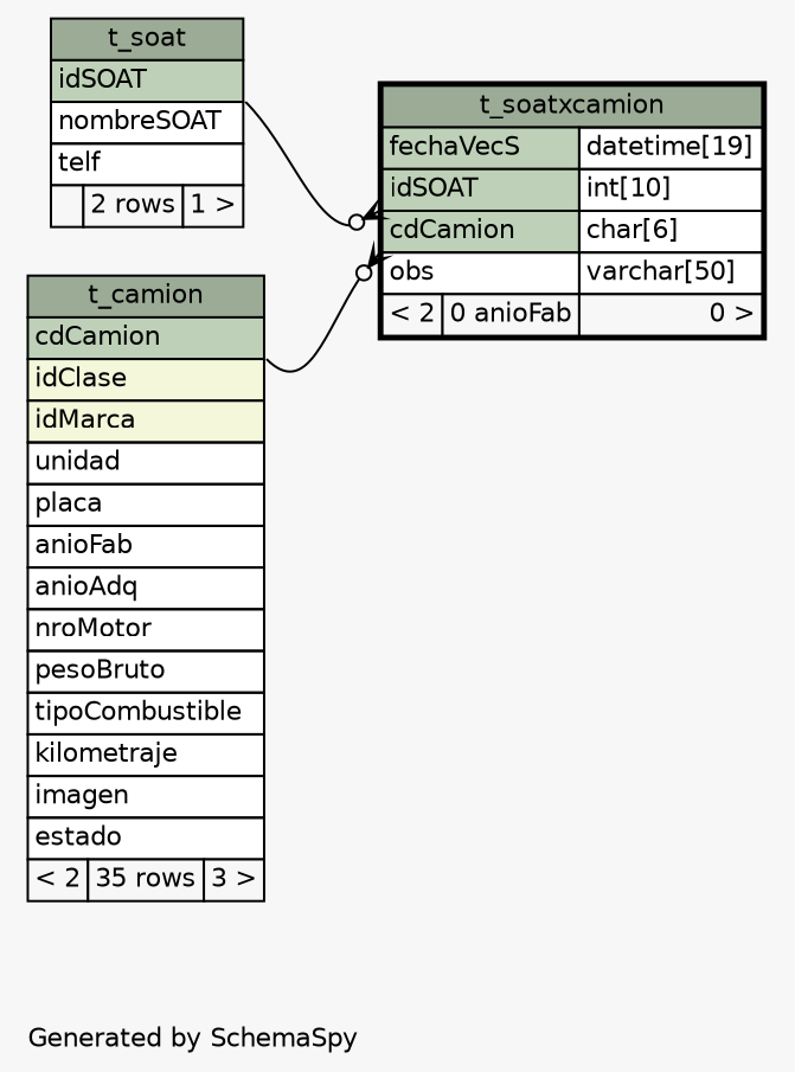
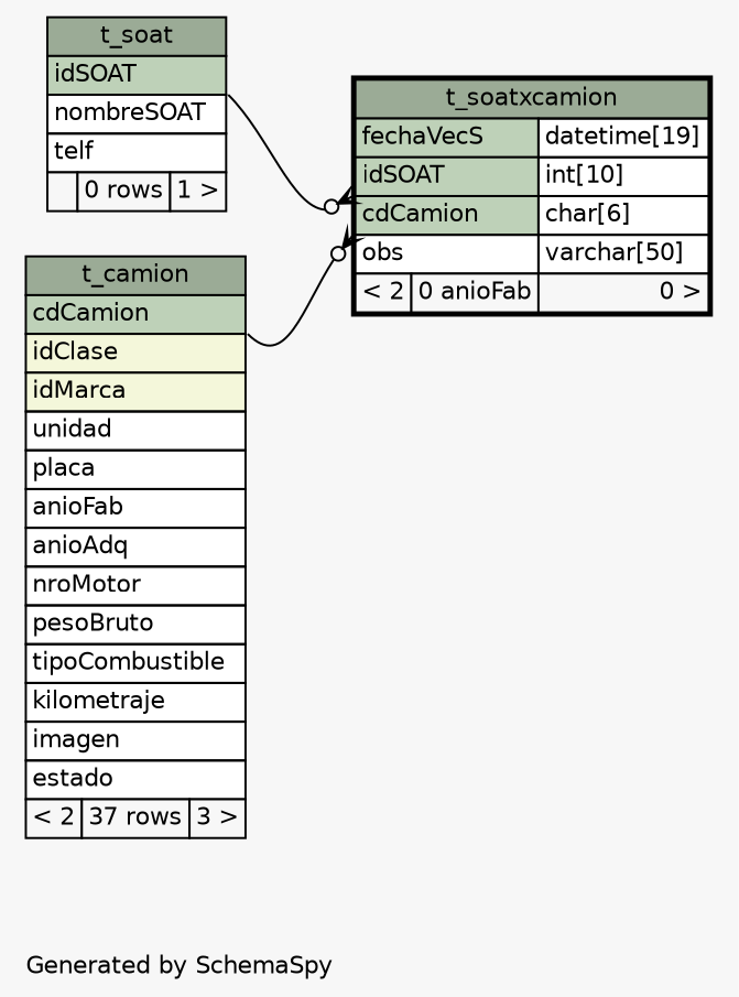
  digraph {
    bgcolor="#f7f7f7"
    fontname=Helvetica
    fontsize=11
    label="\nGenerated by SchemaSpy"
    labeljust=l
    nodesep=0.18
    rankdir=RL
    ranksep=0.46
    node [fontname=Helvetica fontsize=11 shape=plaintext]
    edge [arrowhead=none arrowsize=0.8 arrowtail=crowodot dir=back]
    n1 [label=<     <TABLE BORDER="2" CELLBORDER="1" CELLSPACING="0" BGCOLOR="#ffffff">       <TR><TD COLSPAN="3" BGCOLOR="#9bab96" ALIGN="CENTER">t_soatxcamion</TD></TR>       <TR><TD PORT="fechaVecS" COLSPAN="2" BGCOLOR="#bed1b8" ALIGN="LEFT">fechaVecS</TD><TD PORT="fechaVecS.type" ALIGN="LEFT">datetime[19]</TD></TR>       <TR><TD PORT="idSOAT" COLSPAN="2" BGCOLOR="#bed1b8" ALIGN="LEFT">idSOAT</TD><TD PORT="idSOAT.type" ALIGN="LEFT">int[10]</TD></TR>       <TR><TD PORT="cdCamion" COLSPAN="2" BGCOLOR="#bed1b8" ALIGN="LEFT">cdCamion</TD><TD PORT="cdCamion.type" ALIGN="LEFT">char[6]</TD></TR>       <TR><TD PORT="obs" COLSPAN="2" ALIGN="LEFT">obs</TD><TD PORT="obs.type" ALIGN="LEFT">varchar[50]</TD></TR>       <TR><TD ALIGN="LEFT" BGCOLOR="#f7f7f7">&lt; 2</TD><TD ALIGN="RIGHT" BGCOLOR="#f7f7f7">0 anioFab</TD><TD ALIGN="RIGHT" BGCOLOR="#f7f7f7">0 &gt;</TD></TR>     </TABLE>>]
-   n2 [label=<     <TABLE BORDER="0" CELLBORDER="1" CELLSPACING="0" BGCOLOR="#ffffff">       <TR><TD COLSPAN="3" BGCOLOR="#9bab96" ALIGN="CENTER">t_camion</TD></TR>       <TR><TD PORT="cdCamion" COLSPAN="3" BGCOLOR="#bed1b8" ALIGN="LEFT">cdCamion</TD></TR>       <TR><TD PORT="idClase" COLSPAN="3" BGCOLOR="#f4f7da" ALIGN="LEFT">idClase</TD></TR>       <TR><TD PORT="idMarca" COLSPAN="3" BGCOLOR="#f4f7da" ALIGN="LEFT">idMarca</TD></TR>       <TR><TD PORT="unidad" COLSPAN="3" ALIGN="LEFT">unidad</TD></TR>       <TR><TD PORT="placa" COLSPAN="3" ALIGN="LEFT">placa</TD></TR>       <TR><TD PORT="anioFab" COLSPAN="3" ALIGN="LEFT">anioFab</TD></TR>       <TR><TD PORT="anioAdq" COLSPAN="3" ALIGN="LEFT">anioAdq</TD></TR>       <TR><TD PORT="nroMotor" COLSPAN="3" ALIGN="LEFT">nroMotor</TD></TR>       <TR><TD PORT="pesoBruto" COLSPAN="3" ALIGN="LEFT">pesoBruto</TD></TR>       <TR><TD PORT="tipoCombustible" COLSPAN="3" ALIGN="LEFT">tipoCombustible</TD></TR>       <TR><TD PORT="kilometraje" COLSPAN="3" ALIGN="LEFT">kilometraje</TD></TR>       <TR><TD PORT="imagen" COLSPAN="3" ALIGN="LEFT">imagen</TD></TR>       <TR><TD PORT="estado" COLSPAN="3" ALIGN="LEFT">estado</TD></TR>       <TR><TD ALIGN="LEFT" BGCOLOR="#f7f7f7">&lt; 2</TD><TD ALIGN="RIGHT" BGCOLOR="#f7f7f7">35 rows</TD><TD ALIGN="RIGHT" BGCOLOR="#f7f7f7">3 &gt;</TD></TR>     </TABLE>>]
-   n3 [label=<     <TABLE BORDER="0" CELLBORDER="1" CELLSPACING="0" BGCOLOR="#ffffff">       <TR><TD COLSPAN="3" BGCOLOR="#9bab96" ALIGN="CENTER">t_soat</TD></TR>       <TR><TD PORT="idSOAT" COLSPAN="3" BGCOLOR="#bed1b8" ALIGN="LEFT">idSOAT</TD></TR>       <TR><TD PORT="nombreSOAT" COLSPAN="3" ALIGN="LEFT">nombreSOAT</TD></TR>       <TR><TD PORT="telf" COLSPAN="3" ALIGN="LEFT">telf</TD></TR>       <TR><TD ALIGN="LEFT" BGCOLOR="#f7f7f7">  </TD><TD ALIGN="RIGHT" BGCOLOR="#f7f7f7">2 rows</TD><TD ALIGN="RIGHT" BGCOLOR="#f7f7f7">1 &gt;</TD></TR>     </TABLE>>]
+   n2 [label=<     <TABLE BORDER="0" CELLBORDER="1" CELLSPACING="0" BGCOLOR="#ffffff">       <TR><TD COLSPAN="3" BGCOLOR="#9bab96" ALIGN="CENTER">t_camion</TD></TR>       <TR><TD PORT="cdCamion" COLSPAN="3" BGCOLOR="#bed1b8" ALIGN="LEFT">cdCamion</TD></TR>       <TR><TD PORT="idClase" COLSPAN="3" BGCOLOR="#f4f7da" ALIGN="LEFT">idClase</TD></TR>       <TR><TD PORT="idMarca" COLSPAN="3" BGCOLOR="#f4f7da" ALIGN="LEFT">idMarca</TD></TR>       <TR><TD PORT="unidad" COLSPAN="3" ALIGN="LEFT">unidad</TD></TR>       <TR><TD PORT="placa" COLSPAN="3" ALIGN="LEFT">placa</TD></TR>       <TR><TD PORT="anioFab" COLSPAN="3" ALIGN="LEFT">anioFab</TD></TR>       <TR><TD PORT="anioAdq" COLSPAN="3" ALIGN="LEFT">anioAdq</TD></TR>       <TR><TD PORT="nroMotor" COLSPAN="3" ALIGN="LEFT">nroMotor</TD></TR>       <TR><TD PORT="pesoBruto" COLSPAN="3" ALIGN="LEFT">pesoBruto</TD></TR>       <TR><TD PORT="tipoCombustible" COLSPAN="3" ALIGN="LEFT">tipoCombustible</TD></TR>       <TR><TD PORT="kilometraje" COLSPAN="3" ALIGN="LEFT">kilometraje</TD></TR>       <TR><TD PORT="imagen" COLSPAN="3" ALIGN="LEFT">imagen</TD></TR>       <TR><TD PORT="estado" COLSPAN="3" ALIGN="LEFT">estado</TD></TR>       <TR><TD ALIGN="LEFT" BGCOLOR="#f7f7f7">&lt; 2</TD><TD ALIGN="RIGHT" BGCOLOR="#f7f7f7">37 rows</TD><TD ALIGN="RIGHT" BGCOLOR="#f7f7f7">3 &gt;</TD></TR>     </TABLE>>]
+   n3 [label=<     <TABLE BORDER="0" CELLBORDER="1" CELLSPACING="0" BGCOLOR="#ffffff">       <TR><TD COLSPAN="3" BGCOLOR="#9bab96" ALIGN="CENTER">t_soat</TD></TR>       <TR><TD PORT="idSOAT" COLSPAN="3" BGCOLOR="#bed1b8" ALIGN="LEFT">idSOAT</TD></TR>       <TR><TD PORT="nombreSOAT" COLSPAN="3" ALIGN="LEFT">nombreSOAT</TD></TR>       <TR><TD PORT="telf" COLSPAN="3" ALIGN="LEFT">telf</TD></TR>       <TR><TD ALIGN="LEFT" BGCOLOR="#f7f7f7">  </TD><TD ALIGN="RIGHT" BGCOLOR="#f7f7f7">0 rows</TD><TD ALIGN="RIGHT" BGCOLOR="#f7f7f7">1 &gt;</TD></TR>     </TABLE>>]
    n1 -> n2 [headport="cdCamion:se" tailport="cdCamion:sw"]
    n1 -> n3 [headport="idSOAT:se" tailport="idSOAT:sw"]
  }
